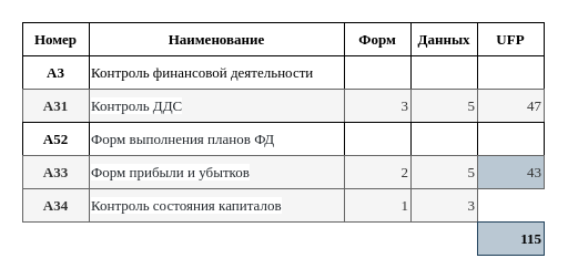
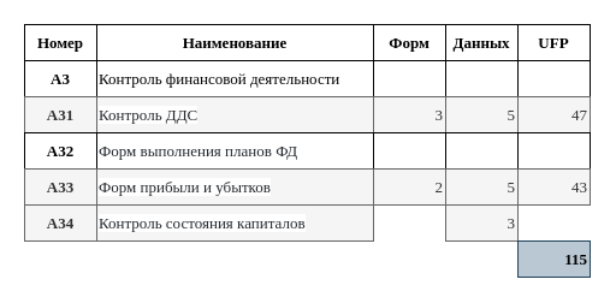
  <mxCell id="0" />
  <mxCell id="1" parent="0" />
  <mxCell id="2" value="Номер" style="rounded=0;whiteSpace=wrap;html=1;fontFamily=Times New Roman;fontSize=13;" vertex="1" parent="1"><mxGeometry x="20" y="20" width="60" height="30" as="geometry" /></mxCell>
  <mxCell id="3" value="Данных" style="rounded=0;whiteSpace=wrap;html=1;fontFamily=Times New Roman;fontSize=13;fontStyle=1" vertex="1" parent="1"><mxGeometry x="370" y="20" width="60" height="30" as="geometry" /></mxCell>
  <mxCell id="4" value="Форм" style="rounded=0;whiteSpace=wrap;html=1;fontFamily=Times New Roman;fontSize=13;fontStyle=1" vertex="1" parent="1"><mxGeometry x="310" y="20" width="60" height="30" as="geometry" /></mxCell>
  <mxCell id="5" value="Наименование" style="rounded=0;whiteSpace=wrap;html=1;fontFamily=Times New Roman;fontSize=13;fontStyle=1" vertex="1" parent="1"><mxGeometry x="80" y="20" width="230" height="30" as="geometry" /></mxCell>
  <mxCell id="6" value="UFP" style="rounded=0;whiteSpace=wrap;html=1;fontFamily=Times New Roman;fontSize=13;fontStyle=1" vertex="1" parent="1"><mxGeometry x="430" y="20" width="60" height="30" as="geometry" /></mxCell>
  <mxCell id="7" value="A3" style="rounded=0;whiteSpace=wrap;html=1;fontFamily=Times New Roman;fontSize=13;fontStyle=1" vertex="1" parent="1"><mxGeometry x="20" y="50" width="60" height="30" as="geometry" /></mxCell>
  <mxCell id="8" value="A31" style="rounded=0;whiteSpace=wrap;html=1;fontFamily=Times New Roman;fontSize=13;fillColor=#f5f5f5;strokeColor=#666666;fontColor=#333333;fontStyle=1" vertex="1" parent="1"><mxGeometry x="20" y="80" width="60" height="30" as="geometry" /></mxCell>
- <mxCell id="9" value="A52" style="rounded=0;whiteSpace=wrap;html=1;fontFamily=Times New Roman;fontSize=13;fontStyle=1" vertex="1" parent="1"><mxGeometry x="20" y="110" width="60" height="30" as="geometry" /></mxCell>
+ <mxCell id="9" value="A32" style="rounded=0;whiteSpace=wrap;html=1;fontFamily=Times New Roman;fontSize=13;fontStyle=1" vertex="1" parent="1"><mxGeometry x="20" y="110" width="60" height="30" as="geometry" /></mxCell>
  <mxCell id="10" value="A33" style="rounded=0;whiteSpace=wrap;html=1;fontFamily=Times New Roman;fontSize=13;fillColor=#f5f5f5;strokeColor=#666666;fontColor=#333333;fontStyle=1" vertex="1" parent="1"><mxGeometry x="20" y="140" width="60" height="30" as="geometry" /></mxCell>
  <mxCell id="11" value="A34" style="rounded=0;whiteSpace=wrap;html=1;fontFamily=Times New Roman;fontSize=13;fillColor=#f5f5f5;strokeColor=#666666;fontColor=#333333;fontStyle=1" vertex="1" parent="1"><mxGeometry x="20" y="170" width="60" height="30" as="geometry" /></mxCell>
  <mxCell id="12" value="&amp;nbsp;" style="rounded=0;whiteSpace=wrap;html=1;fontFamily=Times New Roman;fontSize=13;align=right;" vertex="1" parent="1"><mxGeometry x="310" y="50" width="60" height="30" as="geometry" /></mxCell>
  <mxCell id="13" value="3" style="rounded=0;whiteSpace=wrap;html=1;fontFamily=Times New Roman;fontSize=13;align=right;fillColor=#f5f5f5;strokeColor=#666666;fontColor=#333333;" vertex="1" parent="1"><mxGeometry x="310" y="80" width="60" height="30" as="geometry" /></mxCell>
  <mxCell id="14" value="&amp;nbsp;" style="rounded=0;whiteSpace=wrap;html=1;fontFamily=Times New Roman;fontSize=13;align=right;" vertex="1" parent="1"><mxGeometry x="310" y="110" width="60" height="30" as="geometry" /></mxCell>
  <mxCell id="15" value="2" style="rounded=0;whiteSpace=wrap;html=1;fontFamily=Times New Roman;fontSize=13;align=right;fillColor=#f5f5f5;strokeColor=#666666;fontColor=#333333;" vertex="1" parent="1"><mxGeometry x="310" y="140" width="60" height="30" as="geometry" /></mxCell>
- <mxCell id="16" value="1" style="rounded=0;whiteSpace=wrap;html=1;fontFamily=Times New Roman;fontSize=13;align=right;fillColor=#f5f5f5;strokeColor=#666666;fontColor=#333333;" vertex="1" parent="1"><mxGeometry x="310" y="170" width="60" height="30" as="geometry" /></mxCell>
  <mxCell id="17" value="&amp;nbsp;" style="rounded=0;whiteSpace=wrap;html=1;fontFamily=Times New Roman;fontSize=13;align=right;" vertex="1" parent="1"><mxGeometry x="370" y="50" width="60" height="30" as="geometry" /></mxCell>
  <mxCell id="18" value="5" style="rounded=0;whiteSpace=wrap;html=1;fontFamily=Times New Roman;fontSize=13;align=right;fillColor=#f5f5f5;strokeColor=#666666;fontColor=#333333;" vertex="1" parent="1"><mxGeometry x="370" y="80" width="60" height="30" as="geometry" /></mxCell>
  <mxCell id="19" value="&amp;nbsp;" style="rounded=0;whiteSpace=wrap;html=1;fontFamily=Times New Roman;fontSize=13;align=right;" vertex="1" parent="1"><mxGeometry x="370" y="110" width="60" height="30" as="geometry" /></mxCell>
  <mxCell id="20" value="5" style="rounded=0;whiteSpace=wrap;html=1;fontFamily=Times New Roman;fontSize=13;align=right;fillColor=#f5f5f5;strokeColor=#666666;fontColor=#333333;" vertex="1" parent="1"><mxGeometry x="370" y="140" width="60" height="30" as="geometry" /></mxCell>
  <mxCell id="21" value="3" style="rounded=0;whiteSpace=wrap;html=1;fontFamily=Times New Roman;fontSize=13;align=right;fillColor=#f5f5f5;strokeColor=#666666;fontColor=#333333;" vertex="1" parent="1"><mxGeometry x="370" y="170" width="60" height="30" as="geometry" /></mxCell>
  <mxCell id="22" value="&amp;nbsp;" style="rounded=0;whiteSpace=wrap;html=1;fontFamily=Times New Roman;fontSize=13;align=right;" vertex="1" parent="1"><mxGeometry x="430" y="50" width="60" height="30" as="geometry" /></mxCell>
  <mxCell id="23" value="47" style="rounded=0;whiteSpace=wrap;html=1;fontFamily=Times New Roman;fontSize=13;align=right;fillColor=#f5f5f5;strokeColor=#666666;fontColor=#333333;" vertex="1" parent="1"><mxGeometry x="430" y="80" width="60" height="30" as="geometry" /></mxCell>
  <mxCell id="24" value="&amp;nbsp;" style="rounded=0;whiteSpace=wrap;html=1;fontFamily=Times New Roman;fontSize=13;align=right;" vertex="1" parent="1"><mxGeometry x="430" y="110" width="60" height="30" as="geometry" /></mxCell>
- <mxCell id="25" value="43" style="rounded=0;whiteSpace=wrap;html=1;fontFamily=Times New Roman;fontSize=13;align=right;fillColor=#bac8d3;strokeColor=#666666;fontColor=#333333;" vertex="1" parent="1"><mxGeometry x="430" y="140" width="60" height="30" as="geometry" /></mxCell>
+ <mxCell id="25" value="43" style="rounded=0;whiteSpace=wrap;html=1;fontFamily=Times New Roman;fontSize=13;align=right;fillColor=#f5f5f5;strokeColor=#666666;fontColor=#333333;" vertex="1" parent="1"><mxGeometry x="430" y="140" width="60" height="30" as="geometry" /></mxCell>
  <mxCell id="26" value="Контроль финансовой деятельности" style="rounded=0;whiteSpace=wrap;html=1;fontFamily=Times New Roman;fontSize=13;align=left;" vertex="1" parent="1"><mxGeometry x="80" y="50" width="230" height="30" as="geometry" /></mxCell>
  <mxCell id="27" value="&lt;span style=&quot;color: rgb(36 , 41 , 46) ; font-size: 13px ; background-color: rgb(255 , 255 , 255)&quot;&gt;Контроль ДДС&lt;/span&gt;" style="rounded=0;whiteSpace=wrap;html=1;fontFamily=Times New Roman;fontSize=13;align=left;fillColor=#f5f5f5;strokeColor=#666666;fontColor=#333333;" vertex="1" parent="1"><mxGeometry x="80" y="80" width="230" height="30" as="geometry" /></mxCell>
  <mxCell id="28" value="&lt;span style=&quot;color: rgb(36 , 41 , 46) ; font-size: 13px ; background-color: rgb(255 , 255 , 255)&quot;&gt;Форм выполнения планов ФД&lt;/span&gt;" style="rounded=0;whiteSpace=wrap;html=1;fontFamily=Times New Roman;fontSize=13;align=left;" vertex="1" parent="1"><mxGeometry x="80" y="110" width="230" height="30" as="geometry" /></mxCell>
  <mxCell id="29" value="&lt;span style=&quot;color: rgb(36 , 41 , 46) ; font-size: 13px ; background-color: rgb(255 , 255 , 255)&quot;&gt;Форм прибыли и убытков&lt;/span&gt;" style="rounded=0;whiteSpace=wrap;html=1;fontFamily=Times New Roman;fontSize=13;align=left;fillColor=#f5f5f5;strokeColor=#666666;fontColor=#333333;" vertex="1" parent="1"><mxGeometry x="80" y="140" width="230" height="30" as="geometry" /></mxCell>
  <mxCell id="30" value="&lt;span style=&quot;color: rgb(36 , 41 , 46) ; font-size: 13px ; background-color: rgb(255 , 255 , 255)&quot;&gt;Контроль состояния капиталов&lt;/span&gt;" style="rounded=0;whiteSpace=wrap;html=1;fontFamily=Times New Roman;fontSize=13;align=left;fillColor=#f5f5f5;strokeColor=#666666;fontColor=#333333;" vertex="1" parent="1"><mxGeometry x="80" y="170" width="230" height="30" as="geometry" /></mxCell>
  <mxCell id="31" value="115" style="rounded=0;whiteSpace=wrap;html=1;fontFamily=Times New Roman;fontSize=13;align=right;fillColor=#bac8d3;strokeColor=#23445d;fontStyle=1" vertex="1" parent="1"><mxGeometry x="430" y="200" width="60" height="30" as="geometry" /></mxCell>
  <mxCell id="32" value="Номер" style="rounded=0;whiteSpace=wrap;html=1;fontFamily=Times New Roman;fontSize=13;fontStyle=1" vertex="1" parent="1"><mxGeometry x="20" y="20" width="60" height="30" as="geometry" /></mxCell>
